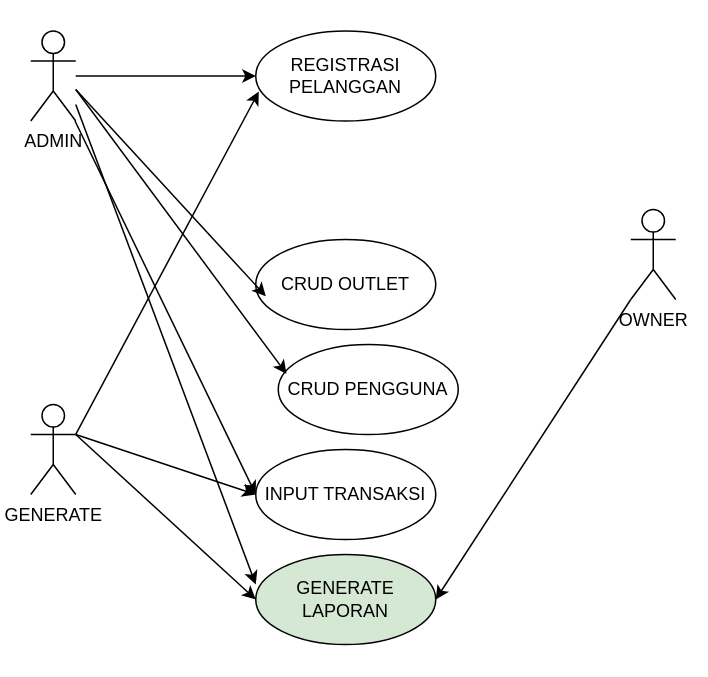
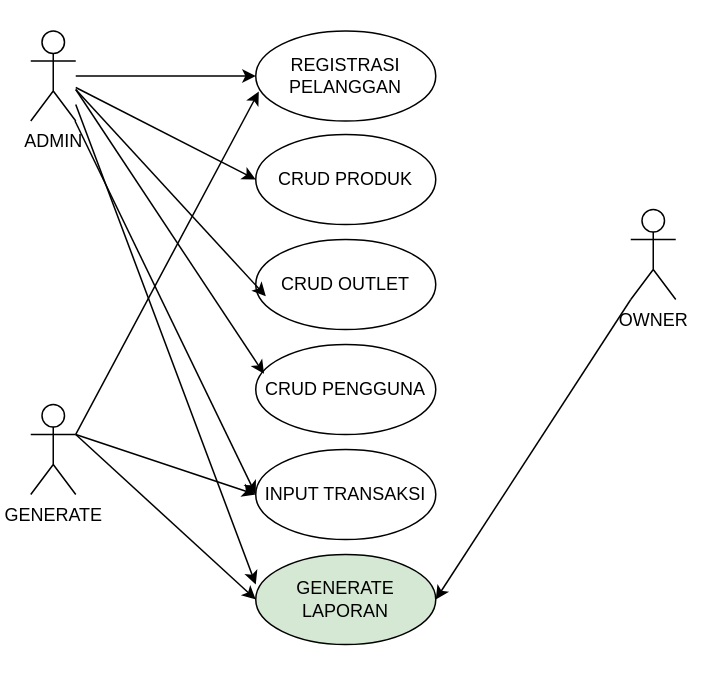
  <mxCell id="0" />
  <mxCell id="1" parent="0" />
  <mxCell id="2" style="edgeStyle=orthogonalEdgeStyle;rounded=0;orthogonalLoop=1;jettySize=auto;html=1;" edge="1" parent="1" source="3" target="6"><mxGeometry relative="1" as="geometry" /></mxCell>
  <mxCell id="3" value="ADMIN" style="shape=umlActor;verticalLabelPosition=bottom;verticalAlign=top;html=1;outlineConnect=0;" vertex="1" parent="1"><mxGeometry x="20" y="20" width="30" height="60" as="geometry" /></mxCell>
  <mxCell id="4" value="OWNER" style="shape=umlActor;verticalLabelPosition=bottom;verticalAlign=top;html=1;outlineConnect=0;" vertex="1" parent="1"><mxGeometry x="420" y="139" width="30" height="60" as="geometry" /></mxCell>
  <mxCell id="5" value="GENERATE" style="shape=umlActor;verticalLabelPosition=bottom;verticalAlign=top;html=1;outlineConnect=0;" vertex="1" parent="1"><mxGeometry x="20" y="269" width="30" height="60" as="geometry" /></mxCell>
  <mxCell id="6" value="REGISTRASI PELANGGAN" style="ellipse;whiteSpace=wrap;html=1;" vertex="1" parent="1"><mxGeometry x="170" y="20" width="120" height="60" as="geometry" /></mxCell>
  <mxCell id="7" value="" style="endArrow=classic;html=1;rounded=0;exitX=1;exitY=0.333;exitDx=0;exitDy=0;exitPerimeter=0;entryX=0.017;entryY=0.673;entryDx=0;entryDy=0;entryPerimeter=0;" edge="1" parent="1" source="5" target="6"><mxGeometry width="50" height="50" relative="1" as="geometry"><mxPoint x="210" y="189" as="sourcePoint" /><mxPoint x="260" y="139" as="targetPoint" /></mxGeometry></mxCell>
+ <mxCell id="8" value="CRUD PRODUK" style="ellipse;whiteSpace=wrap;html=1;" vertex="1" parent="1"><mxGeometry x="170" y="89" width="120" height="60" as="geometry" /></mxCell>
  <mxCell id="9" value="CRUD OUTLET" style="ellipse;whiteSpace=wrap;html=1;" vertex="1" parent="1"><mxGeometry x="170" y="159" width="120" height="60" as="geometry" /></mxCell>
+ <mxCell id="10" value="" style="endArrow=classic;html=1;rounded=0;entryX=0;entryY=0.5;entryDx=0;entryDy=0;" edge="1" parent="1" source="3" target="8"><mxGeometry width="50" height="50" relative="1" as="geometry"><mxPoint x="60" y="299" as="sourcePoint" /><mxPoint x="182" y="70" as="targetPoint" /></mxGeometry></mxCell>
  <mxCell id="11" value="" style="endArrow=classic;html=1;rounded=0;entryX=0.056;entryY=0.63;entryDx=0;entryDy=0;entryPerimeter=0;" edge="1" parent="1" target="9"><mxGeometry width="50" height="50" relative="1" as="geometry"><mxPoint x="50" y="59" as="sourcePoint" /><mxPoint x="160" y="179" as="targetPoint" /></mxGeometry></mxCell>
- <mxCell id="12" value="CRUD PENGGUNA" style="ellipse;whiteSpace=wrap;html=1;" vertex="1" parent="1"><mxGeometry x="185" y="229" width="120" height="60" as="geometry" /></mxCell>
+ <mxCell id="12" value="CRUD PENGGUNA" style="ellipse;whiteSpace=wrap;html=1;" vertex="1" parent="1"><mxGeometry x="170" y="229" width="120" height="60" as="geometry" /></mxCell>
  <mxCell id="13" value="" style="endArrow=classic;html=1;rounded=0;entryX=0.046;entryY=0.326;entryDx=0;entryDy=0;entryPerimeter=0;" edge="1" parent="1" target="12"><mxGeometry width="50" height="50" relative="1" as="geometry"><mxPoint x="50" y="59" as="sourcePoint" /><mxPoint x="187" y="207" as="targetPoint" /></mxGeometry></mxCell>
  <mxCell id="14" value="INPUT TRANSAKSI" style="ellipse;whiteSpace=wrap;html=1;" vertex="1" parent="1"><mxGeometry x="170" y="299" width="120" height="60" as="geometry" /></mxCell>
  <mxCell id="15" value="" style="endArrow=classic;html=1;rounded=0;entryX=0;entryY=0.5;entryDx=0;entryDy=0;" edge="1" parent="1" source="3" target="14"><mxGeometry width="50" height="50" relative="1" as="geometry"><mxPoint x="60" y="69" as="sourcePoint" /><mxPoint x="186" y="259" as="targetPoint" /></mxGeometry></mxCell>
  <mxCell id="16" value="" style="endArrow=classic;html=1;rounded=0;" edge="1" parent="1"><mxGeometry width="50" height="50" relative="1" as="geometry"><mxPoint x="50" y="289" as="sourcePoint" /><mxPoint x="170" y="329" as="targetPoint" /></mxGeometry></mxCell>
  <mxCell id="17" value="GENERATE LAPORAN" style="ellipse;whiteSpace=wrap;html=1;fillColor=#d5e8d4;" vertex="1" parent="1"><mxGeometry x="170" y="369" width="120" height="60" as="geometry" /></mxCell>
  <mxCell id="18" value="" style="endArrow=classic;html=1;rounded=0;entryX=0;entryY=0.5;entryDx=0;entryDy=0;" edge="1" parent="1" target="17"><mxGeometry width="50" height="50" relative="1" as="geometry"><mxPoint x="50" y="289" as="sourcePoint" /><mxPoint x="180" y="339" as="targetPoint" /></mxGeometry></mxCell>
  <mxCell id="19" value="" style="endArrow=classic;html=1;rounded=0;" edge="1" parent="1"><mxGeometry width="50" height="50" relative="1" as="geometry"><mxPoint x="50" y="69" as="sourcePoint" /><mxPoint x="170" y="389" as="targetPoint" /></mxGeometry></mxCell>
  <mxCell id="20" value="" style="endArrow=classic;html=1;rounded=0;exitX=0;exitY=1;exitDx=0;exitDy=0;exitPerimeter=0;entryX=1;entryY=0.5;entryDx=0;entryDy=0;" edge="1" parent="1" source="4" target="17"><mxGeometry width="50" height="50" relative="1" as="geometry"><mxPoint x="60" y="79" as="sourcePoint" /><mxPoint x="180" y="399" as="targetPoint" /></mxGeometry></mxCell>
